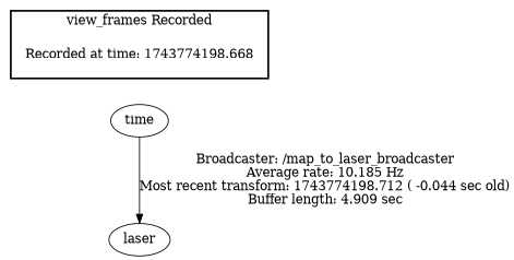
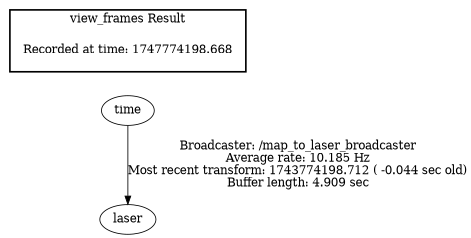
  digraph {
-   "Recorded at time: 1743774198.668" [shape=plaintext]
+   "Recorded at time: 1743774198.668" [shape=plaintext label="Recorded at time: 1747774198.668"]
    n2 [label=time]
    laser
    subgraph cluster_1 {
      color=black
-     label="view_frames Recorded"
+     label="view_frames Result"
      style=bold
      "Recorded at time: 1743774198.668"
    }
    "Recorded at time: 1743774198.668" -> n2 [style=invis]
    n2 -> laser [label="Broadcaster: /map_to_laser_broadcaster\nAverage rate: 10.185 Hz\nMost recent transform: 1743774198.712 ( -0.044 sec old)\nBuffer length: 4.909 sec\n"]
  }
